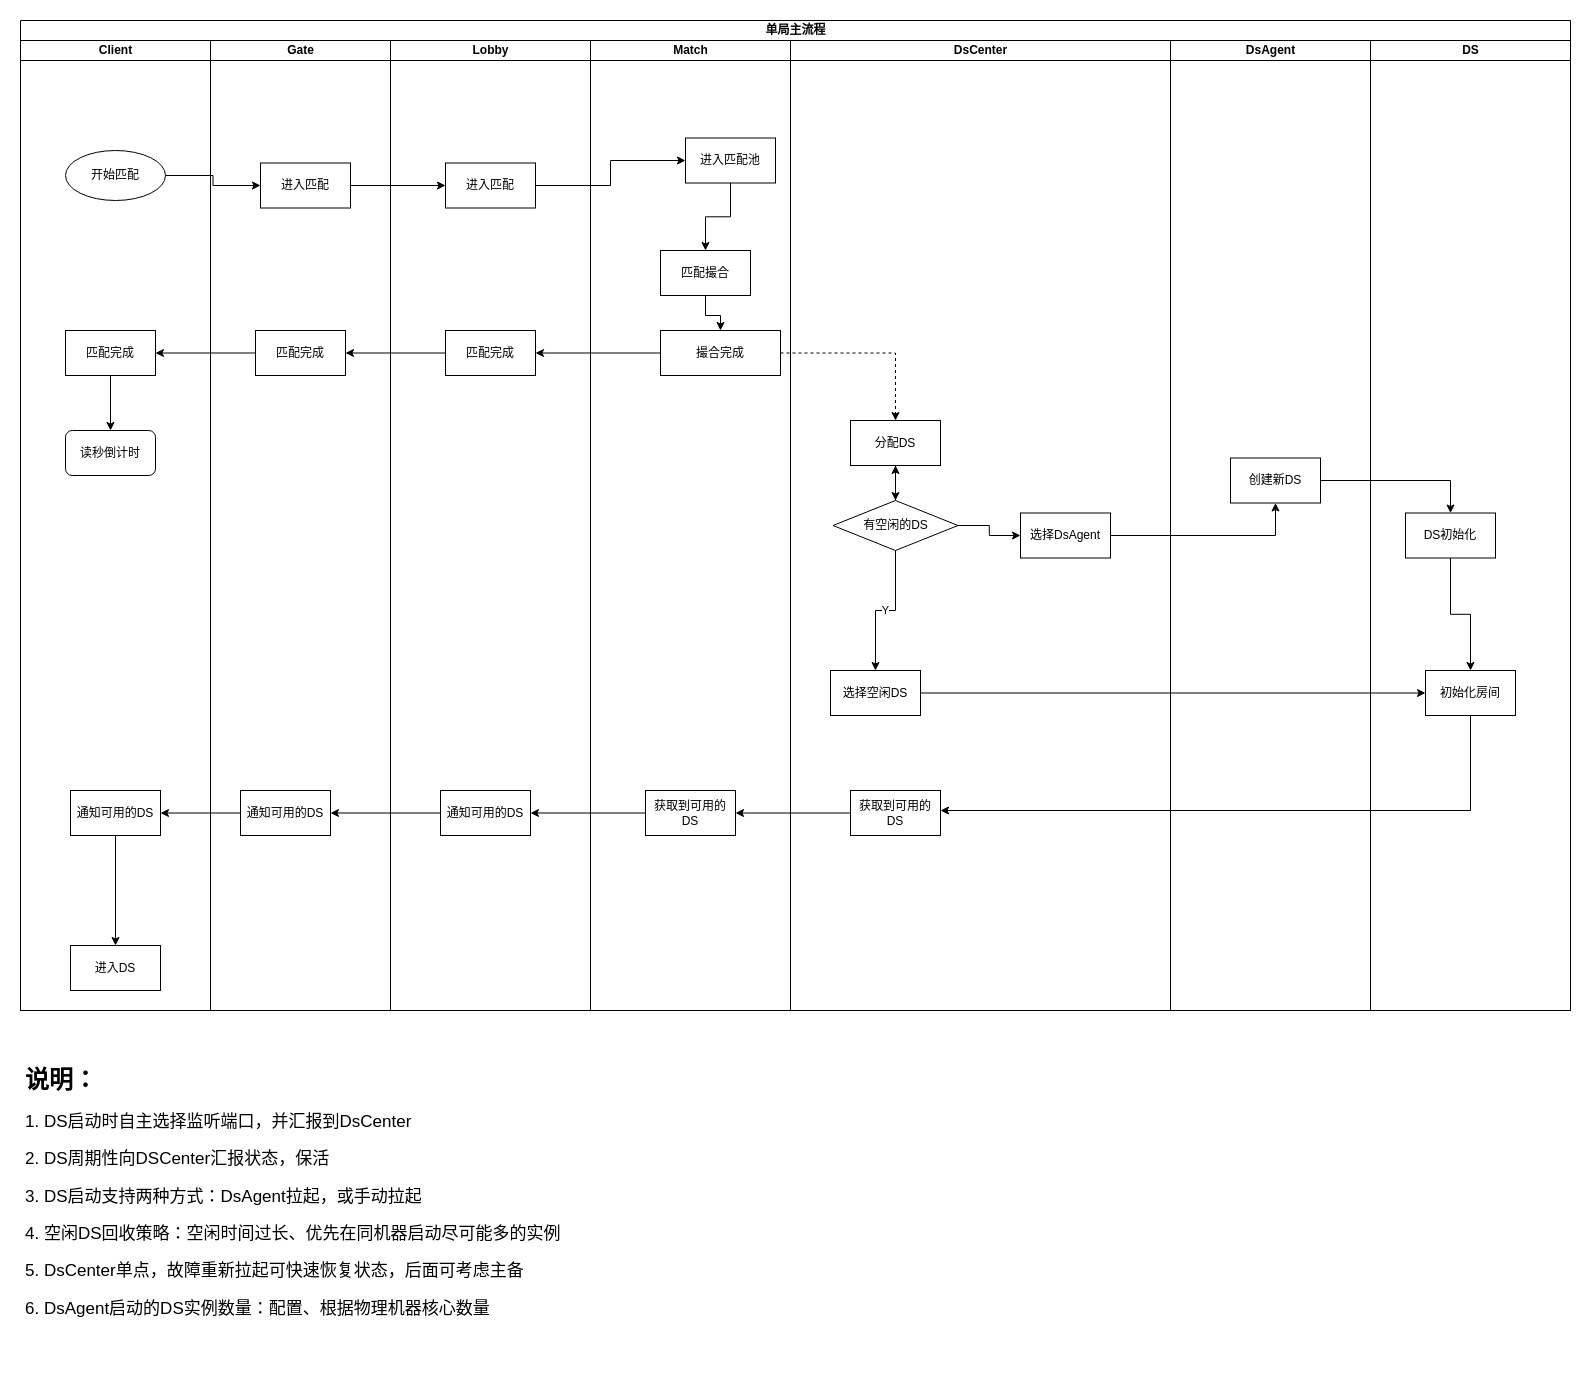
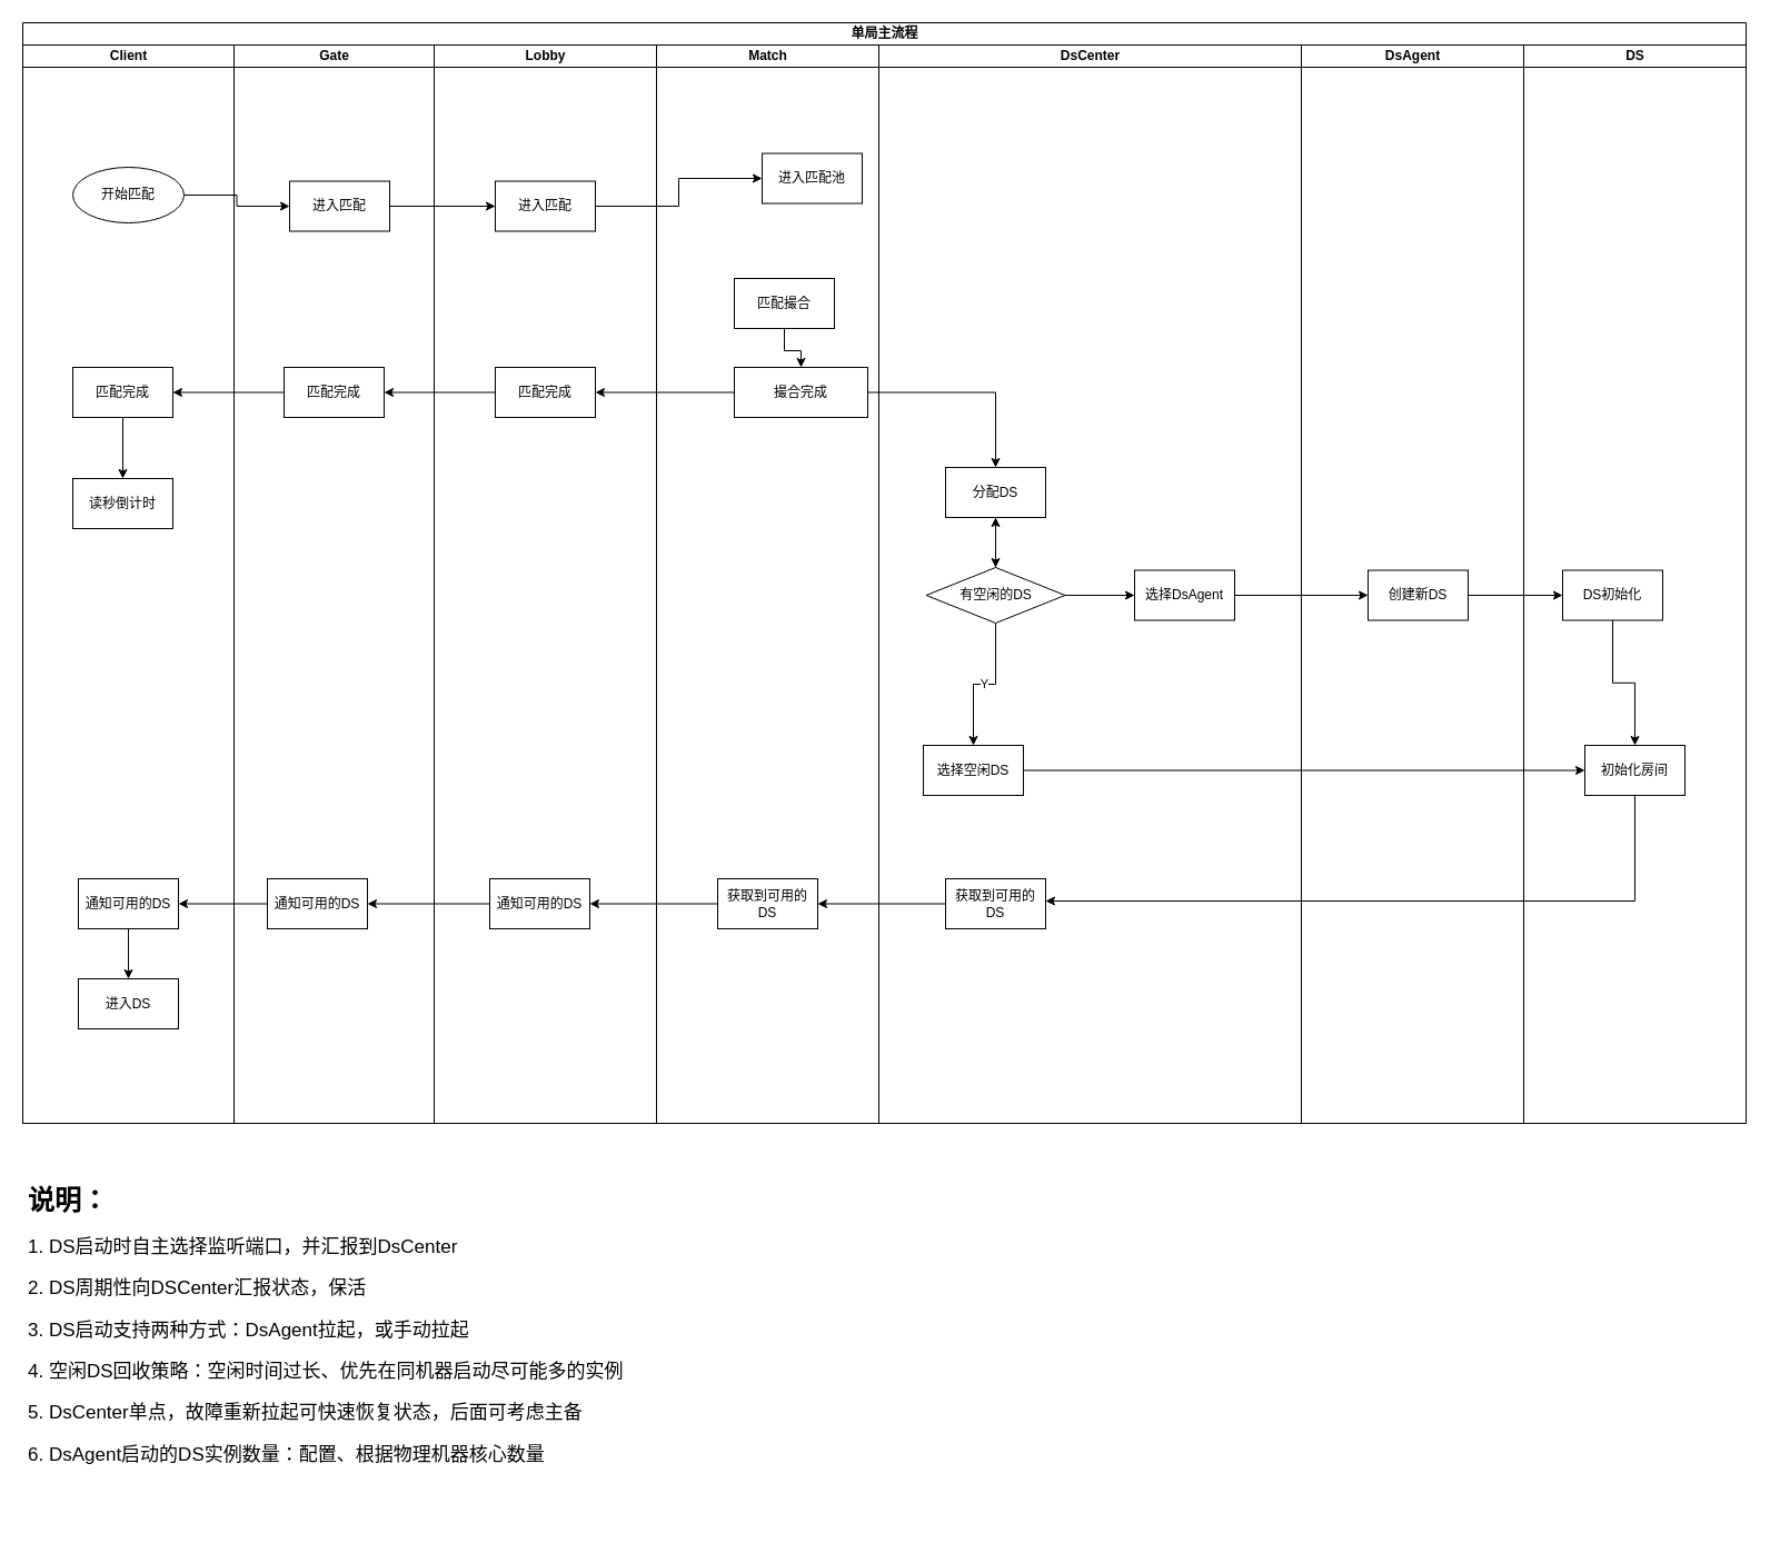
  <mxCell id="0" />
  <mxCell id="1" parent="0" />
  <mxCell id="2" value="单局主流程" style="swimlane;childLayout=stackLayout;resizeParent=1;resizeParentMax=0;startSize=20;html=1;" parent="1" vertex="1"><mxGeometry x="20" y="20" width="1550" height="990" as="geometry" /></mxCell>
  <mxCell id="3" value="Client" style="swimlane;startSize=20;html=1;" parent="2" vertex="1"><mxGeometry y="20" width="190" height="970" as="geometry" /></mxCell>
  <mxCell id="4" value="开始匹配" style="ellipse;whiteSpace=wrap;html=1;" vertex="1" parent="3"><mxGeometry x="45" y="110" width="100" height="50" as="geometry" /></mxCell>
  <mxCell id="5" style="edgeStyle=orthogonalEdgeStyle;rounded=0;orthogonalLoop=1;jettySize=auto;html=1;exitX=0.5;exitY=1;exitDx=0;exitDy=0;entryX=0.5;entryY=0;entryDx=0;entryDy=0;" edge="1" parent="3" source="6" target="7"><mxGeometry relative="1" as="geometry" /></mxCell>
  <mxCell id="6" value="匹配完成" style="rounded=0;whiteSpace=wrap;html=1;" vertex="1" parent="3"><mxGeometry x="45" y="290" width="90" height="45" as="geometry" /></mxCell>
- <mxCell id="7" value="读秒倒计时" style="whiteSpace=wrap;html=1;rounded=1;" vertex="1" parent="3"><mxGeometry x="45" y="390" width="90" height="45" as="geometry" /></mxCell>
+ <mxCell id="7" value="读秒倒计时" style="rounded=0;whiteSpace=wrap;html=1;" vertex="1" parent="3"><mxGeometry x="45" y="390" width="90" height="45" as="geometry" /></mxCell>
  <mxCell id="8" style="edgeStyle=orthogonalEdgeStyle;rounded=0;orthogonalLoop=1;jettySize=auto;html=1;entryX=0.5;entryY=0;entryDx=0;entryDy=0;" edge="1" parent="3" source="9" target="10"><mxGeometry relative="1" as="geometry" /></mxCell>
  <mxCell id="9" value="通知可用的DS" style="rounded=0;whiteSpace=wrap;html=1;" vertex="1" parent="3"><mxGeometry x="50" y="750" width="90" height="45" as="geometry" /></mxCell>
- <mxCell id="10" value="进入DS" style="rounded=0;whiteSpace=wrap;html=1;" vertex="1" parent="3"><mxGeometry x="50" y="905" width="90" height="45" as="geometry" /></mxCell>
+ <mxCell id="10" value="进入DS" style="rounded=0;whiteSpace=wrap;html=1;" vertex="1" parent="3"><mxGeometry x="50" y="840" width="90" height="45" as="geometry" /></mxCell>
  <mxCell id="11" value="Gate" style="swimlane;startSize=20;html=1;" parent="2" vertex="1"><mxGeometry x="190" y="20" width="180" height="970" as="geometry" /></mxCell>
  <mxCell id="12" value="进入匹配" style="rounded=0;whiteSpace=wrap;html=1;" vertex="1" parent="11"><mxGeometry x="50" y="122.5" width="90" height="45" as="geometry" /></mxCell>
  <mxCell id="13" value="匹配完成" style="rounded=0;whiteSpace=wrap;html=1;" vertex="1" parent="11"><mxGeometry x="45" y="290" width="90" height="45" as="geometry" /></mxCell>
  <mxCell id="14" value="通知可用的DS" style="rounded=0;whiteSpace=wrap;html=1;" vertex="1" parent="11"><mxGeometry x="30" y="750" width="90" height="45" as="geometry" /></mxCell>
  <mxCell id="15" value="Lobby" style="swimlane;startSize=20;html=1;" parent="2" vertex="1"><mxGeometry x="370" y="20" width="200" height="970" as="geometry"><mxRectangle x="370" y="20" width="40" height="460" as="alternateBounds" /></mxGeometry></mxCell>
  <mxCell id="16" value="进入匹配" style="rounded=0;whiteSpace=wrap;html=1;" vertex="1" parent="15"><mxGeometry x="55" y="122.5" width="90" height="45" as="geometry" /></mxCell>
  <mxCell id="17" value="匹配完成" style="rounded=0;whiteSpace=wrap;html=1;" vertex="1" parent="15"><mxGeometry x="55" y="290" width="90" height="45" as="geometry" /></mxCell>
  <mxCell id="18" value="通知可用的DS" style="rounded=0;whiteSpace=wrap;html=1;" vertex="1" parent="15"><mxGeometry x="50" y="750" width="90" height="45" as="geometry" /></mxCell>
  <mxCell id="19" value="Match" style="swimlane;startSize=20;html=1;" vertex="1" parent="2"><mxGeometry x="570" y="20" width="200" height="970" as="geometry"><mxRectangle x="370" y="20" width="40" height="460" as="alternateBounds" /></mxGeometry></mxCell>
- <mxCell id="20" style="edgeStyle=orthogonalEdgeStyle;rounded=0;orthogonalLoop=1;jettySize=auto;html=1;exitX=0.5;exitY=1;exitDx=0;exitDy=0;" edge="1" parent="19" source="21" target="23"><mxGeometry relative="1" as="geometry" /></mxCell>
  <mxCell id="21" value="进入匹配池" style="rounded=0;whiteSpace=wrap;html=1;" vertex="1" parent="19"><mxGeometry x="95" y="97.5" width="90" height="45" as="geometry" /></mxCell>
  <mxCell id="22" style="edgeStyle=orthogonalEdgeStyle;rounded=0;orthogonalLoop=1;jettySize=auto;html=1;exitX=0.5;exitY=1;exitDx=0;exitDy=0;" edge="1" parent="19" source="23" target="24"><mxGeometry relative="1" as="geometry" /></mxCell>
  <mxCell id="23" value="匹配撮合" style="rounded=0;whiteSpace=wrap;html=1;" vertex="1" parent="19"><mxGeometry x="70" y="210" width="90" height="45" as="geometry" /></mxCell>
  <mxCell id="24" value="撮合完成" style="rounded=0;whiteSpace=wrap;html=1;" vertex="1" parent="19"><mxGeometry x="70" y="290" width="120" height="45" as="geometry" /></mxCell>
  <mxCell id="25" value="获取到可用的DS" style="rounded=0;whiteSpace=wrap;html=1;" vertex="1" parent="19"><mxGeometry x="55" y="750" width="90" height="45" as="geometry" /></mxCell>
  <mxCell id="26" style="edgeStyle=orthogonalEdgeStyle;rounded=0;orthogonalLoop=1;jettySize=auto;html=1;exitX=1;exitY=0.5;exitDx=0;exitDy=0;" edge="1" parent="2" source="34" target="48"><mxGeometry relative="1" as="geometry" /></mxCell>
  <mxCell id="27" value="DsCenter" style="swimlane;startSize=20;html=1;" vertex="1" parent="2"><mxGeometry x="770" y="20" width="380" height="970" as="geometry"><mxRectangle x="370" y="20" width="40" height="460" as="alternateBounds" /></mxGeometry></mxCell>
  <mxCell id="28" value="" style="edgeStyle=orthogonalEdgeStyle;rounded=0;orthogonalLoop=1;jettySize=auto;html=1;" edge="1" parent="27" source="29" target="33"><mxGeometry relative="1" as="geometry" /></mxCell>
  <mxCell id="29" value="分配DS" style="rounded=0;whiteSpace=wrap;html=1;" vertex="1" parent="27"><mxGeometry x="60" y="380" width="90" height="45" as="geometry" /></mxCell>
  <mxCell id="30" value="" style="edgeStyle=orthogonalEdgeStyle;rounded=0;orthogonalLoop=1;jettySize=auto;html=1;" edge="1" parent="27" source="33" target="29"><mxGeometry relative="1" as="geometry" /></mxCell>
  <mxCell id="31" value="Y" style="edgeStyle=orthogonalEdgeStyle;rounded=0;orthogonalLoop=1;jettySize=auto;html=1;" edge="1" parent="27" source="33" target="34"><mxGeometry relative="1" as="geometry" /></mxCell>
  <mxCell id="32" style="edgeStyle=orthogonalEdgeStyle;rounded=0;orthogonalLoop=1;jettySize=auto;html=1;entryX=0;entryY=0.5;entryDx=0;entryDy=0;" edge="1" parent="27" source="33" target="35"><mxGeometry relative="1" as="geometry" /></mxCell>
- <mxCell id="33" value="有空闲的DS" style="rhombus;whiteSpace=wrap;html=1;" vertex="1" parent="27"><mxGeometry x="42.5" y="460" width="125" height="50" as="geometry" /></mxCell>
+ <mxCell id="33" value="有空闲的DS" style="rhombus;whiteSpace=wrap;html=1;" vertex="1" parent="27"><mxGeometry x="42.5" y="470" width="125" height="50" as="geometry" /></mxCell>
  <mxCell id="34" value="选择空闲DS" style="rounded=0;whiteSpace=wrap;html=1;" vertex="1" parent="27"><mxGeometry x="40" y="630" width="90" height="45" as="geometry" /></mxCell>
  <mxCell id="35" value="选择DsAgent" style="rounded=0;whiteSpace=wrap;html=1;" vertex="1" parent="27"><mxGeometry x="230" y="472.5" width="90" height="45" as="geometry" /></mxCell>
  <mxCell id="36" value="获取到可用的DS" style="rounded=0;whiteSpace=wrap;html=1;" vertex="1" parent="27"><mxGeometry x="60" y="750" width="90" height="45" as="geometry" /></mxCell>
  <mxCell id="37" value="DsAgent" style="swimlane;startSize=20;html=1;" vertex="1" parent="2"><mxGeometry x="1150" y="20" width="200" height="970" as="geometry"><mxRectangle x="370" y="20" width="40" height="460" as="alternateBounds" /></mxGeometry></mxCell>
- <mxCell id="38" value="创建新DS" style="rounded=0;whiteSpace=wrap;html=1;" vertex="1" parent="37"><mxGeometry x="60" y="417.5" width="90" height="45" as="geometry" /></mxCell>
+ <mxCell id="38" value="创建新DS" style="rounded=0;whiteSpace=wrap;html=1;" vertex="1" parent="37"><mxGeometry x="60" y="472.5" width="90" height="45" as="geometry" /></mxCell>
  <mxCell id="39" style="edgeStyle=orthogonalEdgeStyle;rounded=0;orthogonalLoop=1;jettySize=auto;html=1;exitX=1;exitY=0.5;exitDx=0;exitDy=0;entryX=0;entryY=0.5;entryDx=0;entryDy=0;" edge="1" parent="2" source="4" target="12"><mxGeometry relative="1" as="geometry" /></mxCell>
  <mxCell id="40" style="edgeStyle=orthogonalEdgeStyle;rounded=0;orthogonalLoop=1;jettySize=auto;html=1;exitX=1;exitY=0.5;exitDx=0;exitDy=0;" edge="1" parent="2" source="12" target="16"><mxGeometry relative="1" as="geometry" /></mxCell>
  <mxCell id="41" style="edgeStyle=orthogonalEdgeStyle;rounded=0;orthogonalLoop=1;jettySize=auto;html=1;exitX=1;exitY=0.5;exitDx=0;exitDy=0;" edge="1" parent="2" source="16" target="21"><mxGeometry relative="1" as="geometry" /></mxCell>
  <mxCell id="42" style="edgeStyle=orthogonalEdgeStyle;rounded=0;orthogonalLoop=1;jettySize=auto;html=1;entryX=1;entryY=0.5;entryDx=0;entryDy=0;" edge="1" parent="2" source="24" target="17"><mxGeometry relative="1" as="geometry" /></mxCell>
  <mxCell id="43" style="edgeStyle=orthogonalEdgeStyle;rounded=0;orthogonalLoop=1;jettySize=auto;html=1;exitX=0;exitY=0.5;exitDx=0;exitDy=0;entryX=1;entryY=0.5;entryDx=0;entryDy=0;" edge="1" parent="2" source="17" target="13"><mxGeometry relative="1" as="geometry" /></mxCell>
  <mxCell id="44" style="edgeStyle=orthogonalEdgeStyle;rounded=0;orthogonalLoop=1;jettySize=auto;html=1;exitX=0;exitY=0.5;exitDx=0;exitDy=0;" edge="1" parent="2" source="13" target="6"><mxGeometry relative="1" as="geometry" /></mxCell>
  <mxCell id="45" style="edgeStyle=orthogonalEdgeStyle;rounded=0;orthogonalLoop=1;jettySize=auto;html=1;" edge="1" parent="2" source="35" target="38"><mxGeometry relative="1" as="geometry" /></mxCell>
  <mxCell id="46" style="edgeStyle=orthogonalEdgeStyle;rounded=0;orthogonalLoop=1;jettySize=auto;html=1;" edge="1" parent="2" source="38" target="50"><mxGeometry relative="1" as="geometry" /></mxCell>
  <mxCell id="47" value="DS" style="swimlane;startSize=20;html=1;" vertex="1" parent="2"><mxGeometry x="1350" y="20" width="200" height="970" as="geometry"><mxRectangle x="370" y="20" width="40" height="460" as="alternateBounds" /></mxGeometry></mxCell>
  <mxCell id="48" value="初始化房间" style="rounded=0;whiteSpace=wrap;html=1;" vertex="1" parent="47"><mxGeometry x="55" y="630" width="90" height="45" as="geometry" /></mxCell>
  <mxCell id="49" style="edgeStyle=orthogonalEdgeStyle;rounded=0;orthogonalLoop=1;jettySize=auto;html=1;entryX=0.5;entryY=0;entryDx=0;entryDy=0;" edge="1" parent="47" source="50" target="48"><mxGeometry relative="1" as="geometry" /></mxCell>
  <mxCell id="50" value="DS初始化" style="rounded=0;whiteSpace=wrap;html=1;" vertex="1" parent="47"><mxGeometry x="35" y="472.5" width="90" height="45" as="geometry" /></mxCell>
- <mxCell id="51" style="edgeStyle=orthogonalEdgeStyle;rounded=0;orthogonalLoop=1;jettySize=auto;html=1;dashed=1;" edge="1" parent="2" source="24" target="29"><mxGeometry relative="1" as="geometry" /></mxCell>
+ <mxCell id="51" style="edgeStyle=orthogonalEdgeStyle;rounded=0;orthogonalLoop=1;jettySize=auto;html=1;" edge="1" parent="2" source="24" target="29"><mxGeometry relative="1" as="geometry" /></mxCell>
  <mxCell id="52" style="edgeStyle=orthogonalEdgeStyle;rounded=0;orthogonalLoop=1;jettySize=auto;html=1;exitX=0.5;exitY=1;exitDx=0;exitDy=0;" edge="1" parent="2" source="48" target="36"><mxGeometry relative="1" as="geometry"><mxPoint x="980" y="800" as="targetPoint" /><Array as="points"><mxPoint x="1450" y="790" /></Array></mxGeometry></mxCell>
  <mxCell id="53" style="edgeStyle=orthogonalEdgeStyle;rounded=0;orthogonalLoop=1;jettySize=auto;html=1;" edge="1" parent="2" source="36" target="25"><mxGeometry relative="1" as="geometry" /></mxCell>
  <mxCell id="54" style="edgeStyle=orthogonalEdgeStyle;rounded=0;orthogonalLoop=1;jettySize=auto;html=1;entryX=1;entryY=0.5;entryDx=0;entryDy=0;" edge="1" parent="2" source="25" target="18"><mxGeometry relative="1" as="geometry" /></mxCell>
  <mxCell id="55" style="edgeStyle=orthogonalEdgeStyle;rounded=0;orthogonalLoop=1;jettySize=auto;html=1;" edge="1" parent="2" source="18" target="14"><mxGeometry relative="1" as="geometry" /></mxCell>
  <mxCell id="56" style="edgeStyle=orthogonalEdgeStyle;rounded=0;orthogonalLoop=1;jettySize=auto;html=1;" edge="1" parent="2" source="14" target="9"><mxGeometry relative="1" as="geometry" /></mxCell>
  <mxCell id="57" value="&lt;h1 style=&quot;font-size: 24px;&quot;&gt;说明：&lt;/h1&gt;&lt;p style=&quot;font-size: 17px;&quot;&gt;1. DS启动时自主选择监听端口，并汇报到DsCenter&lt;/p&gt;&lt;p style=&quot;font-size: 17px;&quot;&gt;2. DS周期性向DSCenter汇报状态，保活&lt;/p&gt;&lt;p style=&quot;font-size: 17px;&quot;&gt;3. DS启动支持两种方式：DsAgent拉起，或手动拉起&lt;/p&gt;&lt;p style=&quot;font-size: 17px;&quot;&gt;4. 空闲DS回收策略：空闲时间过长、优先在同机器启动尽可能多的实例&lt;/p&gt;&lt;p style=&quot;font-size: 17px;&quot;&gt;5. DsCenter单点，故障重新拉起可快速恢复状态，后面可考虑主备&lt;/p&gt;&lt;p style=&quot;font-size: 17px;&quot;&gt;6. DsAgent启动的DS实例数量：配置、根据物理机器核心数量&lt;/p&gt;" style="text;html=1;strokeColor=none;fillColor=none;spacing=5;spacingTop=-20;whiteSpace=wrap;overflow=hidden;rounded=0;fontSize=19;" vertex="1" parent="1"><mxGeometry x="20" y="1060" width="610" height="306" as="geometry" /></mxCell>
